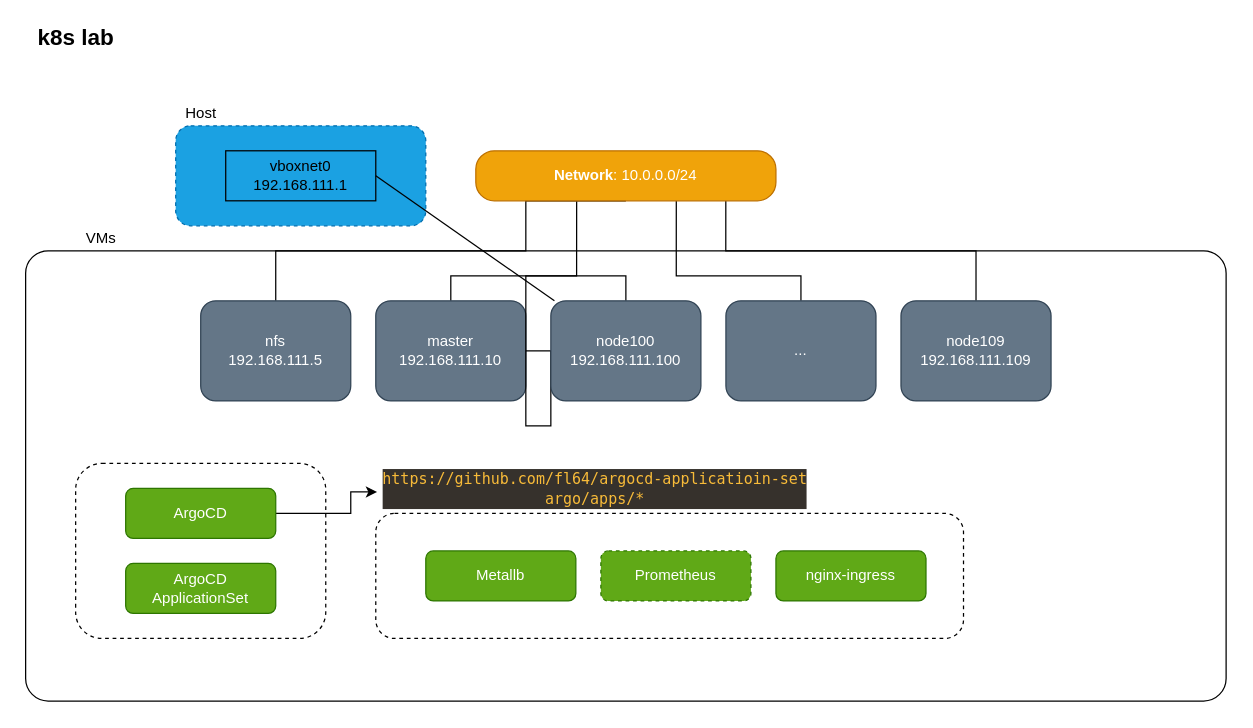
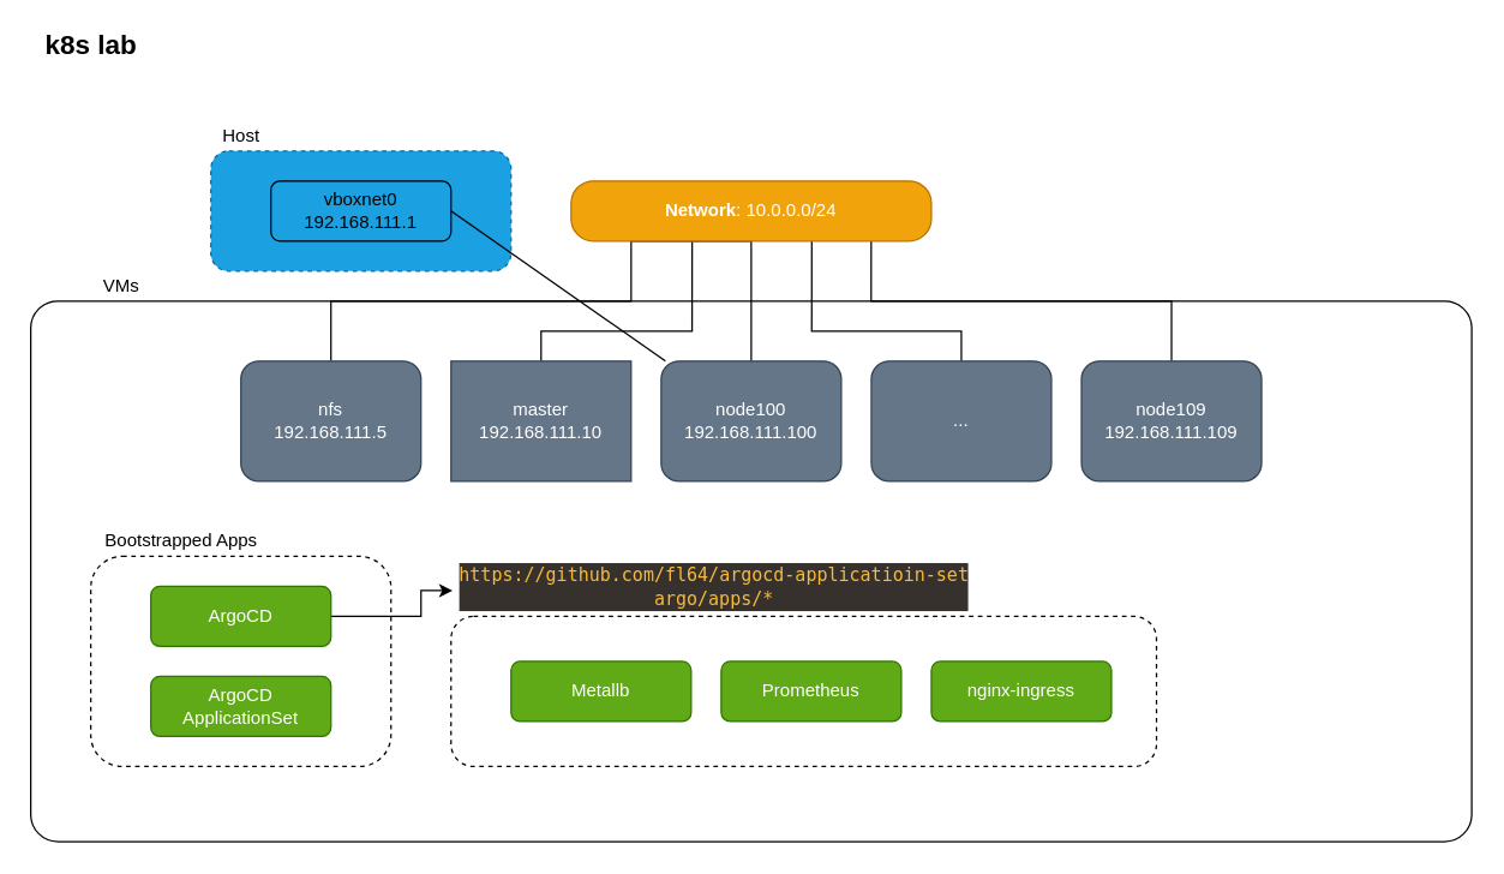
  <mxCell id="0" />
  <mxCell id="1" parent="0" />
  <mxCell id="2" value="" style="rounded=1;whiteSpace=wrap;html=1;arcSize=5;" parent="1" vertex="1"><mxGeometry x="20" y="200" width="960" height="360" as="geometry" /></mxCell>
  <mxCell id="3" value="" style="rounded=1;whiteSpace=wrap;html=1;dashed=1;" parent="1" vertex="1"><mxGeometry x="300" y="410" width="470" height="100" as="geometry" /></mxCell>
  <mxCell id="4" value="" style="rounded=1;whiteSpace=wrap;html=1;dashed=1;" parent="1" vertex="1"><mxGeometry x="60" y="370" width="200" height="140" as="geometry" /></mxCell>
  <mxCell id="5" value="" style="shape=ext;double=0;rounded=1;whiteSpace=wrap;html=1;dashed=1;fillColor=#1ba1e2;strokeColor=#006EAF;fontColor=#ffffff;" parent="1" vertex="1"><mxGeometry x="140" y="100" width="200" height="80" as="geometry" /></mxCell>
  <mxCell id="6" style="rounded=0;orthogonalLoop=1;jettySize=auto;html=1;exitX=0.5;exitY=0;exitDx=0;exitDy=0;endArrow=none;endFill=0;edgeStyle=orthogonalEdgeStyle;entryX=0.336;entryY=1.007;entryDx=0;entryDy=0;entryPerimeter=0;" parent="1" source="7" target="14" edge="1"><mxGeometry relative="1" as="geometry"><mxPoint x="500" y="163" as="targetPoint" /><Array as="points"><mxPoint x="360" y="220" /><mxPoint x="461" y="220" /><mxPoint x="461" y="160" /></Array></mxGeometry></mxCell>
- <mxCell id="7" value="master&lt;br&gt;192.168.111.10" style="rounded=1;whiteSpace=wrap;html=1;fillColor=#647687;strokeColor=#314354;fontColor=#ffffff;" parent="1" vertex="1"><mxGeometry x="300" y="240" width="120" height="80" as="geometry" /></mxCell>
- <mxCell id="8" style="rounded=0;orthogonalLoop=1;jettySize=auto;html=1;exitX=0.5;exitY=0;exitDx=0;exitDy=0;endArrow=none;endFill=0;edgeStyle=orthogonalEdgeStyle;" parent="1" source="9" target="7" edge="1"><mxGeometry relative="1" as="geometry" /></mxCell>
+ <mxCell id="7" value="master&lt;br&gt;192.168.111.10" style="whiteSpace=wrap;html=1;fillColor=#647687;strokeColor=#314354;fontColor=#ffffff;rounded=0;" parent="1" vertex="1"><mxGeometry x="300" y="240" width="120" height="80" as="geometry" /></mxCell>
+ <mxCell id="8" style="rounded=0;orthogonalLoop=1;jettySize=auto;html=1;exitX=0.5;exitY=0;exitDx=0;exitDy=0;entryX=0.5;entryY=1;entryDx=0;entryDy=0;endArrow=none;endFill=0;edgeStyle=orthogonalEdgeStyle;" parent="1" source="9" target="14" edge="1"><mxGeometry relative="1" as="geometry" /></mxCell>
  <mxCell id="9" value="node100&lt;br&gt;192.168.111.100" style="rounded=1;whiteSpace=wrap;html=1;fillColor=#647687;strokeColor=#314354;fontColor=#ffffff;" parent="1" vertex="1"><mxGeometry x="440" y="240" width="120" height="80" as="geometry" /></mxCell>
  <mxCell id="10" style="rounded=0;orthogonalLoop=1;jettySize=auto;html=1;exitX=0.5;exitY=0;exitDx=0;exitDy=0;endArrow=none;endFill=0;entryX=0.668;entryY=1;entryDx=0;entryDy=0;edgeStyle=orthogonalEdgeStyle;entryPerimeter=0;" parent="1" source="11" target="14" edge="1"><mxGeometry relative="1" as="geometry"><mxPoint x="560" y="160" as="targetPoint" /><Array as="points"><mxPoint x="640" y="220" /><mxPoint x="540" y="220" /></Array></mxGeometry></mxCell>
  <mxCell id="11" value="..." style="rounded=1;whiteSpace=wrap;html=1;fillColor=#647687;strokeColor=#314354;fontColor=#ffffff;" parent="1" vertex="1"><mxGeometry x="580" y="240" width="120" height="80" as="geometry" /></mxCell>
  <mxCell id="12" style="rounded=0;orthogonalLoop=1;jettySize=auto;html=1;exitX=0.5;exitY=1;exitDx=0;exitDy=0;entryX=0.5;entryY=0;entryDx=0;entryDy=0;edgeStyle=orthogonalEdgeStyle;endArrow=none;endFill=0;" parent="1" source="14" target="18" edge="1"><mxGeometry relative="1" as="geometry"><Array as="points"><mxPoint x="420" y="160" /><mxPoint x="420" y="200" /><mxPoint x="220" y="200" /></Array></mxGeometry></mxCell>
  <mxCell id="13" style="rounded=0;orthogonalLoop=1;jettySize=auto;html=1;exitX=0.833;exitY=0.997;exitDx=0;exitDy=0;endArrow=none;endFill=0;edgeStyle=orthogonalEdgeStyle;exitPerimeter=0;" parent="1" source="14" target="19" edge="1"><mxGeometry relative="1" as="geometry"><Array as="points"><mxPoint x="580" y="200" /><mxPoint x="780" y="200" /></Array></mxGeometry></mxCell>
  <mxCell id="14" value="&lt;b&gt;Network&lt;/b&gt;: 10.0.0.0/24" style="rounded=1;whiteSpace=wrap;html=1;arcSize=37;fillColor=#f0a30a;strokeColor=#BD7000;fontColor=#ffffff;" parent="1" vertex="1"><mxGeometry x="380" y="120" width="240" height="40" as="geometry" /></mxCell>
  <mxCell id="15" style="rounded=0;orthogonalLoop=1;jettySize=auto;html=1;exitX=1;exitY=0.5;exitDx=0;exitDy=0;endArrow=none;endFill=0;" parent="1" source="16" target="9" edge="1"><mxGeometry relative="1" as="geometry" /></mxCell>
- <mxCell id="16" value="vboxnet0&lt;br&gt;192.168.111.1" style="rounded=0;whiteSpace=wrap;html=1;fillColor=none;" parent="1" vertex="1"><mxGeometry x="180" y="120" width="120" height="40" as="geometry" /></mxCell>
+ <mxCell id="16" value="vboxnet0&lt;br&gt;192.168.111.1" style="whiteSpace=wrap;html=1;fillColor=none;rounded=1;" parent="1" vertex="1"><mxGeometry x="180" y="120" width="120" height="40" as="geometry" /></mxCell>
  <mxCell id="17" value="Host" style="text;html=1;align=center;verticalAlign=middle;resizable=0;points=[];autosize=1;" parent="1" vertex="1"><mxGeometry x="140" y="80" width="40" height="20" as="geometry" /></mxCell>
  <mxCell id="18" value="nfs&lt;br&gt;192.168.111.5" style="rounded=1;whiteSpace=wrap;html=1;fillColor=#647687;strokeColor=#314354;fontColor=#ffffff;" parent="1" vertex="1"><mxGeometry x="160" y="240" width="120" height="80" as="geometry" /></mxCell>
  <mxCell id="19" value="node109&lt;br&gt;192.168.111.109" style="rounded=1;whiteSpace=wrap;html=1;fillColor=#647687;strokeColor=#314354;fontColor=#ffffff;" parent="1" vertex="1"><mxGeometry x="720" y="240" width="120" height="80" as="geometry" /></mxCell>
  <mxCell id="20" value="&lt;font style=&quot;font-size: 18px&quot;&gt;k8s lab&lt;/font&gt;" style="text;html=1;align=center;verticalAlign=middle;resizable=0;points=[];autosize=1;fontStyle=1" parent="1" vertex="1"><mxGeometry x="20" y="20" width="80" height="20" as="geometry" /></mxCell>
  <mxCell id="21" style="edgeStyle=orthogonalEdgeStyle;rounded=0;orthogonalLoop=1;jettySize=auto;html=1;exitX=1;exitY=0.5;exitDx=0;exitDy=0;entryX=0.003;entryY=0.57;entryDx=0;entryDy=0;entryPerimeter=0;" parent="1" source="22" target="28" edge="1"><mxGeometry relative="1" as="geometry"><Array as="points"><mxPoint x="280" y="410" /><mxPoint x="280" y="393" /><mxPoint x="301" y="393" /></Array><mxPoint x="330" y="371" as="targetPoint" /></mxGeometry></mxCell>
  <mxCell id="22" value="ArgoCD" style="rounded=1;whiteSpace=wrap;html=1;fillColor=#60a917;strokeColor=#2D7600;fontColor=#ffffff;" parent="1" vertex="1"><mxGeometry x="100" y="390" width="120" height="40" as="geometry" /></mxCell>
  <mxCell id="23" value="ArgoCD&lt;br&gt;ApplicationSet" style="rounded=1;whiteSpace=wrap;html=1;fillColor=#60a917;strokeColor=#2D7600;fontColor=#ffffff;" parent="1" vertex="1"><mxGeometry x="100" y="450" width="120" height="40" as="geometry" /></mxCell>
  <mxCell id="24" value="VMs" style="text;html=1;align=center;verticalAlign=middle;resizable=0;points=[];autosize=1;" parent="1" vertex="1"><mxGeometry x="60" y="180" width="40" height="20" as="geometry" /></mxCell>
+ <mxCell id="25" value="Bootstrapped Apps" style="text;html=1;align=center;verticalAlign=middle;resizable=0;points=[];autosize=1;" parent="1" vertex="1"><mxGeometry x="60" y="350" width="120" height="20" as="geometry" /></mxCell>
  <mxCell id="26" value="Metallb" style="rounded=1;whiteSpace=wrap;html=1;fillColor=#60a917;strokeColor=#2D7600;fontColor=#ffffff;" parent="1" vertex="1"><mxGeometry x="340" y="440" width="120" height="40" as="geometry" /></mxCell>
- <mxCell id="27" value="Prometheus" style="rounded=1;whiteSpace=wrap;html=1;fillColor=#60a917;strokeColor=#2D7600;fontColor=#ffffff;dashed=1;" parent="1" vertex="1"><mxGeometry x="480" y="440" width="120" height="40" as="geometry" /></mxCell>
+ <mxCell id="27" value="Prometheus" style="rounded=1;whiteSpace=wrap;html=1;fillColor=#60a917;strokeColor=#2D7600;fontColor=#ffffff;" parent="1" vertex="1"><mxGeometry x="480" y="440" width="120" height="40" as="geometry" /></mxCell>
  <mxCell id="28" value="&lt;div style=&quot;color: rgb(248 , 248 , 242) ; background-color: rgb(54 , 49 , 44) ; font-family: &amp;#34;jetbrains mono&amp;#34; , &amp;#34;droid sans mono&amp;#34; , monospace , monospace , &amp;#34;droid sans fallback&amp;#34; ; line-height: 16px&quot;&gt;&lt;span style=&quot;color: #f8bb39&quot;&gt;https://github.com/fl64/argocd-applicatioin-set&lt;br&gt;argo/apps/*&lt;/span&gt;&lt;/div&gt;" style="text;html=1;align=center;verticalAlign=middle;resizable=0;points=[];autosize=1;" parent="1" vertex="1"><mxGeometry x="300" y="370" width="350" height="40" as="geometry" /></mxCell>
  <mxCell id="29" value="nginx-ingress" style="rounded=1;whiteSpace=wrap;html=1;fillColor=#60a917;strokeColor=#2D7600;fontColor=#ffffff;" parent="1" vertex="1"><mxGeometry x="620" y="440" width="120" height="40" as="geometry" /></mxCell>
